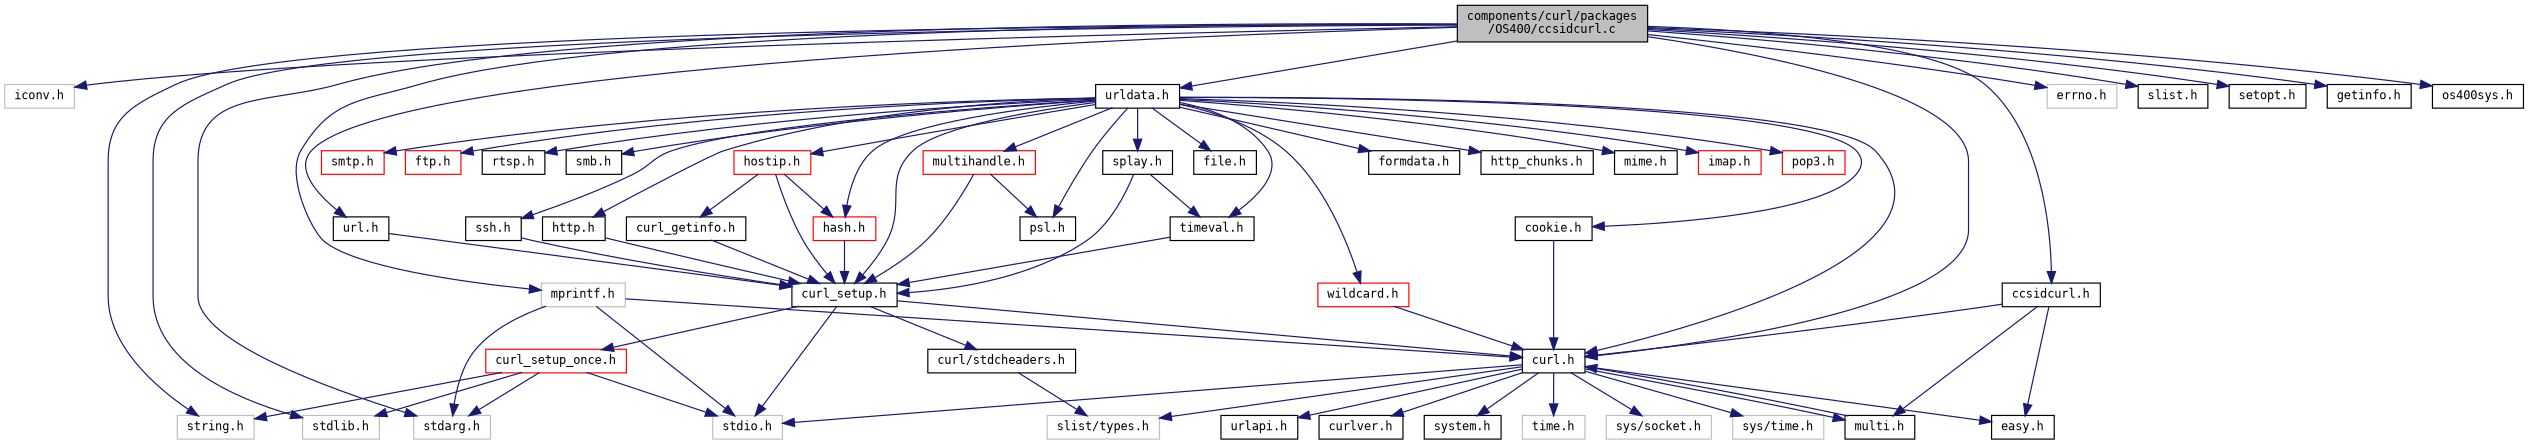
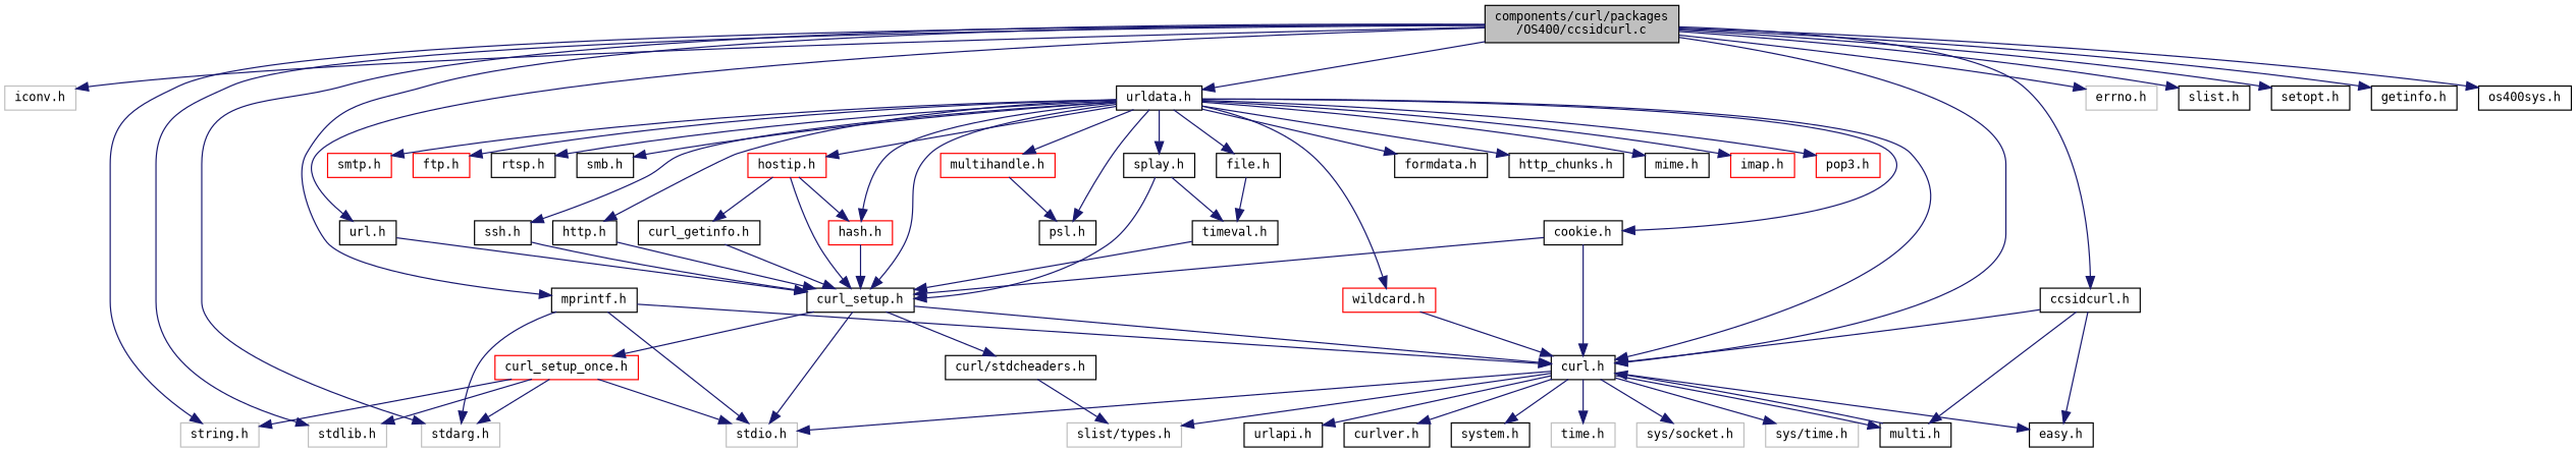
  digraph {
    fontname="DejaVu Sans Mono"
    node [color=black fillcolor=white fontname="DejaVu Sans Mono" fontsize=10 shape=record style=filled]
    edge [color=midnightblue fontname="DejaVu Sans Mono" fontsize=10 labelfontname=Helvetica labelfontsize=10 style=solid]
    n1 [fillcolor=grey75 fontcolor=black height=0.2 label="components/curl/packages\l/OS400/ccsidcurl.c" width=0.4]
    n2 [color=grey75 height=0.2 label="iconv.h" width=0.4]
    n3 [color=grey75 height=0.2 label="string.h" width=0.4]
    n4 [color=grey75 height=0.2 label="stdlib.h" width=0.4]
    n5 [color=grey75 height=0.2 label="errno.h" width=0.4]
    n6 [color=grey75 height=0.2 label="stdarg.h" width=0.4]
    n7 [height=0.2 label="curl.h" width=0.4]
-   n8 [color=grey75 height=0.2 label="mprintf.h" width=0.4]
+   n8 [height=0.2 label="mprintf.h" width=0.4]
    n9 [height=0.2 label="slist.h" width=0.4]
    n10 [height=0.2 label="urldata.h" width=0.4]
    n11 [height=0.2 label="url.h" width=0.4]
    n12 [height=0.2 label="setopt.h" width=0.4]
    n13 [height=0.2 label="getinfo.h" width=0.4]
    n14 [height=0.2 label="ccsidcurl.h" width=0.4]
    n15 [height=0.2 label="os400sys.h" width=0.4]
    n16 [height=0.2 label="curlver.h" width=0.4]
    n17 [height=0.2 label="system.h" width=0.4]
    n18 [color=grey75 height=0.2 label="stdio.h" width=0.4]
    n19 [color=grey75 height=0.2 label="slist/types.h" width=0.4]
    n20 [color=grey75 height=0.2 label="time.h" width=0.4]
    n21 [color=grey75 height=0.2 label="sys/socket.h" width=0.4]
    n22 [color=grey75 height=0.2 label="sys/time.h" width=0.4]
    n23 [height=0.2 label="easy.h" width=0.4]
    n24 [height=0.2 label="multi.h" width=0.4]
    n25 [height=0.2 label="urlapi.h" width=0.4]
    n26 [height=0.2 label="curl_setup.h" width=0.4]
    n27 [height=0.2 label="cookie.h" width=0.4]
    n28 [height=0.2 label="psl.h" width=0.4]
    n29 [height=0.2 label="formdata.h" width=0.4]
    n30 [height=0.2 label="timeval.h" width=0.4]
    n31 [height=0.2 label="http_chunks.h" width=0.4]
    n32 [color=red height=0.2 label="hostip.h" width=0.4]
    n33 [color=red height=0.2 label="hash.h" width=0.4]
    n34 [height=0.2 label="splay.h" width=0.4]
    n35 [height=0.2 label="mime.h" width=0.4]
    n36 [color=red height=0.2 label="imap.h" width=0.4]
    n37 [color=red height=0.2 label="pop3.h" width=0.4]
    n38 [color=red height=0.2 label="smtp.h" width=0.4]
    n39 [color=red height=0.2 label="ftp.h" width=0.4]
    n40 [height=0.2 label="file.h" width=0.4]
    n41 [height=0.2 label="ssh.h" width=0.4]
    n42 [height=0.2 label="http.h" width=0.4]
    n43 [height=0.2 label="rtsp.h" width=0.4]
    n44 [height=0.2 label="smb.h" width=0.4]
    n45 [color=red height=0.2 label="wildcard.h" width=0.4]
    n46 [color=red height=0.2 label="multihandle.h" width=0.4]
    n47 [height=0.2 label="curl/stdcheaders.h" width=0.4]
    n48 [color=red height=0.2 label="curl_setup_once.h" width=0.4]
    n49 [height=0.2 label="curl_getinfo.h" width=0.4]
    n1 -> n2
    n1 -> n3
    n1 -> n4
    n1 -> n5
    n1 -> n6
    n1 -> n7
    n1 -> n8
    n1 -> n9
    n1 -> n10
    n1 -> n11
    n1 -> n12
    n1 -> n13
    n1 -> n14
    n1 -> n15
    n7 -> n16
    n7 -> n17
    n7 -> n18
    n7 -> n19
    n7 -> n20
    n7 -> n21
    n7 -> n22
    n7 -> n23
    n7 -> n24
    n7 -> n25
    n8 -> n6
    n8 -> n7
    n8 -> n18
    n10 -> n7
    n10 -> n26
    n10 -> n27
    n10 -> n28
    n10 -> n29
-   n10 -> n30
+   n40 -> n30
    n10 -> n31
    n10 -> n32
    n10 -> n33
    n10 -> n34
    n10 -> n35
    n10 -> n36
    n10 -> n37
    n10 -> n38
    n10 -> n39
    n10 -> n40
    n10 -> n41
    n10 -> n42
    n10 -> n43
    n10 -> n44
    n10 -> n45
    n10 -> n46
    n11 -> n26
    n14 -> n7
    n14 -> n23
    n14 -> n24
    n24 -> n7
    n26 -> n7
    n26 -> n18
    n26 -> n47
    n26 -> n48
    n27 -> n7
-   n46 -> n26
+   n27 -> n26
    n30 -> n26
    n32 -> n26
    n32 -> n33
    n32 -> n49
    n33 -> n26
    n34 -> n26
    n34 -> n30
    n41 -> n26
    n42 -> n26
    n45 -> n7
    n46 -> n28
    n47 -> n19
    n48 -> n3
    n48 -> n4
    n48 -> n6
    n48 -> n18
    n49 -> n26
  }
